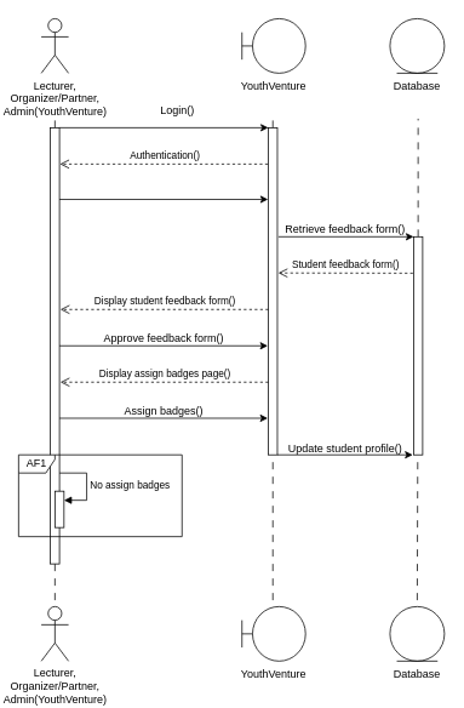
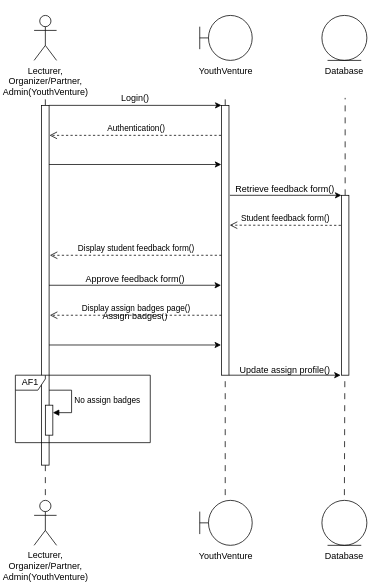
  <mxCell id="0" />
  <mxCell id="1" parent="0" />
  <mxCell id="2" value="Lecturer,&lt;br&gt;Organizer/Partner,&lt;br&gt;Admin(YouthVenture)" style="shape=umlActor;verticalLabelPosition=bottom;verticalAlign=top;html=1;" vertex="1" parent="1"><mxGeometry x="45" y="20" width="30" height="60" as="geometry" /></mxCell>
  <mxCell id="3" value="" style="group" vertex="1" connectable="0" parent="1"><mxGeometry x="266" y="20" width="70" height="90" as="geometry" /></mxCell>
  <mxCell id="4" value="" style="shape=umlBoundary;whiteSpace=wrap;html=1;" vertex="1" parent="3"><mxGeometry width="70" height="60" as="geometry" /></mxCell>
  <mxCell id="5" value="YouthVenture" style="text;html=1;strokeColor=none;fillColor=none;align=center;verticalAlign=middle;whiteSpace=wrap;rounded=0;" vertex="1" parent="3"><mxGeometry x="5" y="60" width="60" height="30" as="geometry" /></mxCell>
  <mxCell id="6" value="" style="ellipse;shape=umlEntity;whiteSpace=wrap;html=1;" vertex="1" parent="1"><mxGeometry x="429" y="20" width="60" height="60" as="geometry" /></mxCell>
  <mxCell id="7" value="Database" style="text;html=1;strokeColor=none;fillColor=none;align=center;verticalAlign=middle;whiteSpace=wrap;rounded=0;" vertex="1" parent="1"><mxGeometry x="429" y="80" width="60" height="30" as="geometry" /></mxCell>
  <mxCell id="8" value="" style="endArrow=none;dashed=1;html=1;rounded=0;strokeWidth=1;dashPattern=8 8;" edge="1" parent="1" source="12"><mxGeometry width="50" height="50" relative="1" as="geometry"><mxPoint x="59.5" y="610" as="sourcePoint" /><mxPoint x="60" y="130" as="targetPoint" /></mxGeometry></mxCell>
  <mxCell id="9" value="" style="endArrow=none;dashed=1;html=1;rounded=0;strokeWidth=1;dashPattern=8 8;" edge="1" parent="1" source="14"><mxGeometry width="50" height="50" relative="1" as="geometry"><mxPoint x="300.74" y="610" as="sourcePoint" /><mxPoint x="300" y="130" as="targetPoint" /></mxGeometry></mxCell>
  <mxCell id="10" value="" style="endArrow=none;dashed=1;html=1;rounded=0;strokeWidth=1;dashPattern=8 8;" edge="1" parent="1" source="20"><mxGeometry width="50" height="50" relative="1" as="geometry"><mxPoint x="458.74" y="610" as="sourcePoint" /><mxPoint x="460" y="130" as="targetPoint" /></mxGeometry></mxCell>
  <mxCell id="11" value="" style="endArrow=none;dashed=1;html=1;rounded=0;strokeWidth=1;dashPattern=8 8;" edge="1" parent="1" target="12"><mxGeometry width="50" height="50" relative="1" as="geometry"><mxPoint x="60" y="660" as="sourcePoint" /><mxPoint x="59.5" y="110" as="targetPoint" /></mxGeometry></mxCell>
  <mxCell id="12" value="" style="rounded=0;whiteSpace=wrap;html=1;" vertex="1" parent="1"><mxGeometry x="55" y="140" width="10" height="480" as="geometry" /></mxCell>
  <mxCell id="13" value="" style="endArrow=none;dashed=1;html=1;rounded=0;strokeWidth=1;dashPattern=8 8;" edge="1" parent="1" target="14"><mxGeometry width="50" height="50" relative="1" as="geometry"><mxPoint x="300" y="660" as="sourcePoint" /><mxPoint x="300.74" y="110" as="targetPoint" /></mxGeometry></mxCell>
  <mxCell id="14" value="" style="rounded=0;whiteSpace=wrap;html=1;" vertex="1" parent="1"><mxGeometry x="295" y="140" width="10" height="360" as="geometry" /></mxCell>
  <mxCell id="15" value="" style="endArrow=classic;html=1;rounded=0;exitX=1;exitY=0;exitDx=0;exitDy=0;entryX=0;entryY=0;entryDx=0;entryDy=0;" edge="1" parent="1" source="12" target="14"><mxGeometry width="50" height="50" relative="1" as="geometry"><mxPoint x="250" y="330" as="sourcePoint" /><mxPoint x="300" y="280" as="targetPoint" /></mxGeometry></mxCell>
- <mxCell id="16" value="Login()" style="text;html=1;strokeColor=none;fillColor=none;align=center;verticalAlign=middle;whiteSpace=wrap;rounded=0;" vertex="1" parent="1"><mxGeometry x="165" y="106" width="60" height="30" as="geometry" /></mxCell>
+ <mxCell id="16" value="Login()" style="text;html=1;strokeColor=none;fillColor=none;align=center;verticalAlign=middle;whiteSpace=wrap;rounded=0;" vertex="1" parent="1"><mxGeometry x="150" y="116" width="60" height="30" as="geometry" /></mxCell>
  <mxCell id="17" value="Authentication()" style="html=1;verticalAlign=bottom;endArrow=open;dashed=1;endSize=8;curved=0;rounded=0;entryX=1.019;entryY=0.055;entryDx=0;entryDy=0;entryPerimeter=0;movable=1;resizable=1;rotatable=1;deletable=1;editable=1;locked=0;connectable=1;exitX=-0.081;exitY=0.055;exitDx=0;exitDy=0;exitPerimeter=0;" edge="1" parent="1"><mxGeometry x="-0.002" relative="1" as="geometry"><mxPoint x="65.5" y="180" as="targetPoint" /><mxPoint x="294.5" y="180" as="sourcePoint" /><mxPoint as="offset" /></mxGeometry></mxCell>
  <mxCell id="18" value="" style="endArrow=classic;html=1;rounded=0;exitX=0.997;exitY=0.219;exitDx=0;exitDy=0;entryX=-0.029;entryY=0.219;entryDx=0;entryDy=0;exitPerimeter=0;entryPerimeter=0;movable=1;resizable=1;rotatable=1;deletable=1;editable=1;locked=0;connectable=1;" edge="1" parent="1"><mxGeometry width="50" height="50" relative="1" as="geometry"><mxPoint x="64.97" y="218.87" as="sourcePoint" /><mxPoint x="294.71" y="218.87" as="targetPoint" /></mxGeometry></mxCell>
  <mxCell id="19" value="" style="endArrow=none;dashed=1;html=1;rounded=0;strokeWidth=1;dashPattern=8 8;" edge="1" parent="1" target="20"><mxGeometry width="50" height="50" relative="1" as="geometry"><mxPoint x="459" y="660" as="sourcePoint" /><mxPoint x="458.74" y="110" as="targetPoint" /></mxGeometry></mxCell>
  <mxCell id="20" value="" style="rounded=0;whiteSpace=wrap;html=1;" vertex="1" parent="1"><mxGeometry x="455" y="260" width="10" height="240" as="geometry" /></mxCell>
  <mxCell id="21" value="" style="endArrow=classic;html=1;rounded=0;entryX=0;entryY=0;entryDx=0;entryDy=0;exitX=1.124;exitY=0.163;exitDx=0;exitDy=0;exitPerimeter=0;" edge="1" parent="1" target="20"><mxGeometry width="50" height="50" relative="1" as="geometry"><mxPoint x="306.24" y="259.99" as="sourcePoint" /><mxPoint x="455" y="261" as="targetPoint" /></mxGeometry></mxCell>
  <mxCell id="22" value="Retrieve feedback form()" style="text;html=1;strokeColor=none;fillColor=none;align=center;verticalAlign=middle;whiteSpace=wrap;rounded=0;" vertex="1" parent="1"><mxGeometry x="310" y="237" width="140" height="30" as="geometry" /></mxCell>
  <mxCell id="23" value="Student feedback form()" style="html=1;verticalAlign=bottom;endArrow=open;dashed=1;endSize=8;curved=0;rounded=0;entryX=1.1;entryY=0.444;entryDx=0;entryDy=0;entryPerimeter=0;exitX=-0.076;exitY=0.167;exitDx=0;exitDy=0;exitPerimeter=0;" edge="1" parent="1" source="20"><mxGeometry relative="1" as="geometry"><mxPoint x="306" y="299.84" as="targetPoint" /><mxPoint x="450" y="300" as="sourcePoint" /></mxGeometry></mxCell>
  <mxCell id="24" value="Display student feedback form()" style="html=1;verticalAlign=bottom;endArrow=open;dashed=1;endSize=8;curved=0;rounded=0;exitX=-0.012;exitY=0.383;exitDx=0;exitDy=0;exitPerimeter=0;entryX=1.085;entryY=0.383;entryDx=0;entryDy=0;entryPerimeter=0;movable=1;resizable=1;rotatable=1;deletable=1;editable=1;locked=0;connectable=1;" edge="1" parent="1"><mxGeometry x="-0.001" relative="1" as="geometry"><mxPoint x="65.97" y="340" as="targetPoint" /><mxPoint x="295" y="340" as="sourcePoint" /><mxPoint as="offset" /></mxGeometry></mxCell>
  <mxCell id="25" value="" style="endArrow=classic;html=1;rounded=0;exitX=1.02;exitY=0.712;exitDx=0;exitDy=0;exitPerimeter=0;entryX=-0.04;entryY=0.712;entryDx=0;entryDy=0;entryPerimeter=0;movable=1;resizable=1;rotatable=1;deletable=1;editable=1;locked=0;connectable=1;" edge="1" parent="1"><mxGeometry width="50" height="50" relative="1" as="geometry"><mxPoint x="65" y="459.71" as="sourcePoint" /><mxPoint x="294.4" y="459.71" as="targetPoint" /></mxGeometry></mxCell>
- <mxCell id="26" value="Assign badges()" style="text;html=1;strokeColor=none;fillColor=none;align=center;verticalAlign=middle;whiteSpace=wrap;rounded=0;movable=1;resizable=1;rotatable=1;deletable=1;editable=1;locked=0;connectable=1;" vertex="1" parent="1"><mxGeometry x="110" y="437" width="140" height="30" as="geometry" /></mxCell>
+ <mxCell id="26" value="Assign badges()" style="text;html=1;strokeColor=none;fillColor=none;align=center;verticalAlign=middle;whiteSpace=wrap;rounded=0;movable=1;resizable=1;rotatable=1;deletable=1;editable=1;locked=0;connectable=1;" vertex="1" parent="1"><mxGeometry x="110" y="407" width="140" height="30" as="geometry" /></mxCell>
  <mxCell id="27" value="" style="endArrow=classic;html=1;rounded=0;movable=1;resizable=1;rotatable=1;deletable=1;editable=1;locked=0;connectable=1;exitX=1;exitY=0.739;exitDx=0;exitDy=0;exitPerimeter=0;" edge="1" parent="1"><mxGeometry width="50" height="50" relative="1" as="geometry"><mxPoint x="305" y="500" as="sourcePoint" /><mxPoint x="454" y="500" as="targetPoint" /></mxGeometry></mxCell>
  <mxCell id="28" value="Lecturer,&lt;br style=&quot;border-color: var(--border-color);&quot;&gt;Organizer/Partner,&lt;br style=&quot;border-color: var(--border-color);&quot;&gt;Admin(YouthVenture)" style="shape=umlActor;verticalLabelPosition=bottom;verticalAlign=top;html=1;" vertex="1" parent="1"><mxGeometry x="45" y="667" width="30" height="60" as="geometry" /></mxCell>
  <mxCell id="29" value="" style="group" vertex="1" connectable="0" parent="1"><mxGeometry x="266" y="667" width="70" height="90" as="geometry" /></mxCell>
  <mxCell id="30" value="" style="shape=umlBoundary;whiteSpace=wrap;html=1;" vertex="1" parent="29"><mxGeometry width="70" height="60" as="geometry" /></mxCell>
  <mxCell id="31" value="YouthVenture" style="text;html=1;strokeColor=none;fillColor=none;align=center;verticalAlign=middle;whiteSpace=wrap;rounded=0;" vertex="1" parent="29"><mxGeometry x="5" y="60" width="60" height="30" as="geometry" /></mxCell>
  <mxCell id="32" value="" style="ellipse;shape=umlEntity;whiteSpace=wrap;html=1;" vertex="1" parent="1"><mxGeometry x="429" y="667" width="60" height="60" as="geometry" /></mxCell>
  <mxCell id="33" value="Database" style="text;html=1;strokeColor=none;fillColor=none;align=center;verticalAlign=middle;whiteSpace=wrap;rounded=0;" vertex="1" parent="1"><mxGeometry x="429" y="727" width="60" height="30" as="geometry" /></mxCell>
  <mxCell id="34" value="AF1" style="shape=umlFrame;whiteSpace=wrap;html=1;pointerEvents=0;width=40;height=20;" vertex="1" parent="1"><mxGeometry x="20" y="500" width="180" height="90" as="geometry" /></mxCell>
  <mxCell id="35" value="" style="endArrow=classic;html=1;rounded=0;exitX=1.02;exitY=0.712;exitDx=0;exitDy=0;exitPerimeter=0;entryX=-0.04;entryY=0.712;entryDx=0;entryDy=0;entryPerimeter=0;movable=1;resizable=1;rotatable=1;deletable=1;editable=1;locked=0;connectable=1;" edge="1" parent="1"><mxGeometry width="50" height="50" relative="1" as="geometry"><mxPoint x="65" y="380" as="sourcePoint" /><mxPoint x="294.4" y="380" as="targetPoint" /></mxGeometry></mxCell>
  <mxCell id="36" value="Approve feedback form()" style="text;html=1;strokeColor=none;fillColor=none;align=center;verticalAlign=middle;whiteSpace=wrap;rounded=0;movable=1;resizable=1;rotatable=1;deletable=1;editable=1;locked=0;connectable=1;" vertex="1" parent="1"><mxGeometry x="110" y="357" width="140" height="30" as="geometry" /></mxCell>
  <mxCell id="37" value="Display assign badges page()" style="html=1;verticalAlign=bottom;endArrow=open;dashed=1;endSize=8;curved=0;rounded=0;exitX=-0.012;exitY=0.383;exitDx=0;exitDy=0;exitPerimeter=0;entryX=1.085;entryY=0.383;entryDx=0;entryDy=0;entryPerimeter=0;movable=1;resizable=1;rotatable=1;deletable=1;editable=1;locked=0;connectable=1;" edge="1" parent="1"><mxGeometry x="-0.001" relative="1" as="geometry"><mxPoint x="65.97" y="420" as="targetPoint" /><mxPoint x="295" y="420" as="sourcePoint" /><mxPoint as="offset" /></mxGeometry></mxCell>
- <mxCell id="38" value="Update student profile()" style="text;html=1;strokeColor=none;fillColor=none;align=center;verticalAlign=middle;whiteSpace=wrap;rounded=0;" vertex="1" parent="1"><mxGeometry x="310" y="478" width="140" height="30" as="geometry" /></mxCell>
+ <mxCell id="38" value="Update assign profile()" style="text;html=1;strokeColor=none;fillColor=none;align=center;verticalAlign=middle;whiteSpace=wrap;rounded=0;" vertex="1" parent="1"><mxGeometry x="310" y="478" width="140" height="30" as="geometry" /></mxCell>
  <mxCell id="39" value="" style="html=1;points=[[0,0,0,0,5],[0,1,0,0,-5],[1,0,0,0,5],[1,1,0,0,-5]];perimeter=orthogonalPerimeter;outlineConnect=0;targetShapes=umlLifeline;portConstraint=eastwest;newEdgeStyle={&quot;curved&quot;:0,&quot;rounded&quot;:0};" vertex="1" parent="1"><mxGeometry x="60" y="540" width="10" height="40" as="geometry" /></mxCell>
  <mxCell id="40" value="No assign badges" style="html=1;align=left;spacingLeft=2;endArrow=block;rounded=0;edgeStyle=orthogonalEdgeStyle;curved=0;rounded=0;" edge="1" target="39" parent="1"><mxGeometry relative="1" as="geometry"><mxPoint x="65" y="520" as="sourcePoint" /><Array as="points"><mxPoint x="95" y="550" /></Array></mxGeometry></mxCell>
